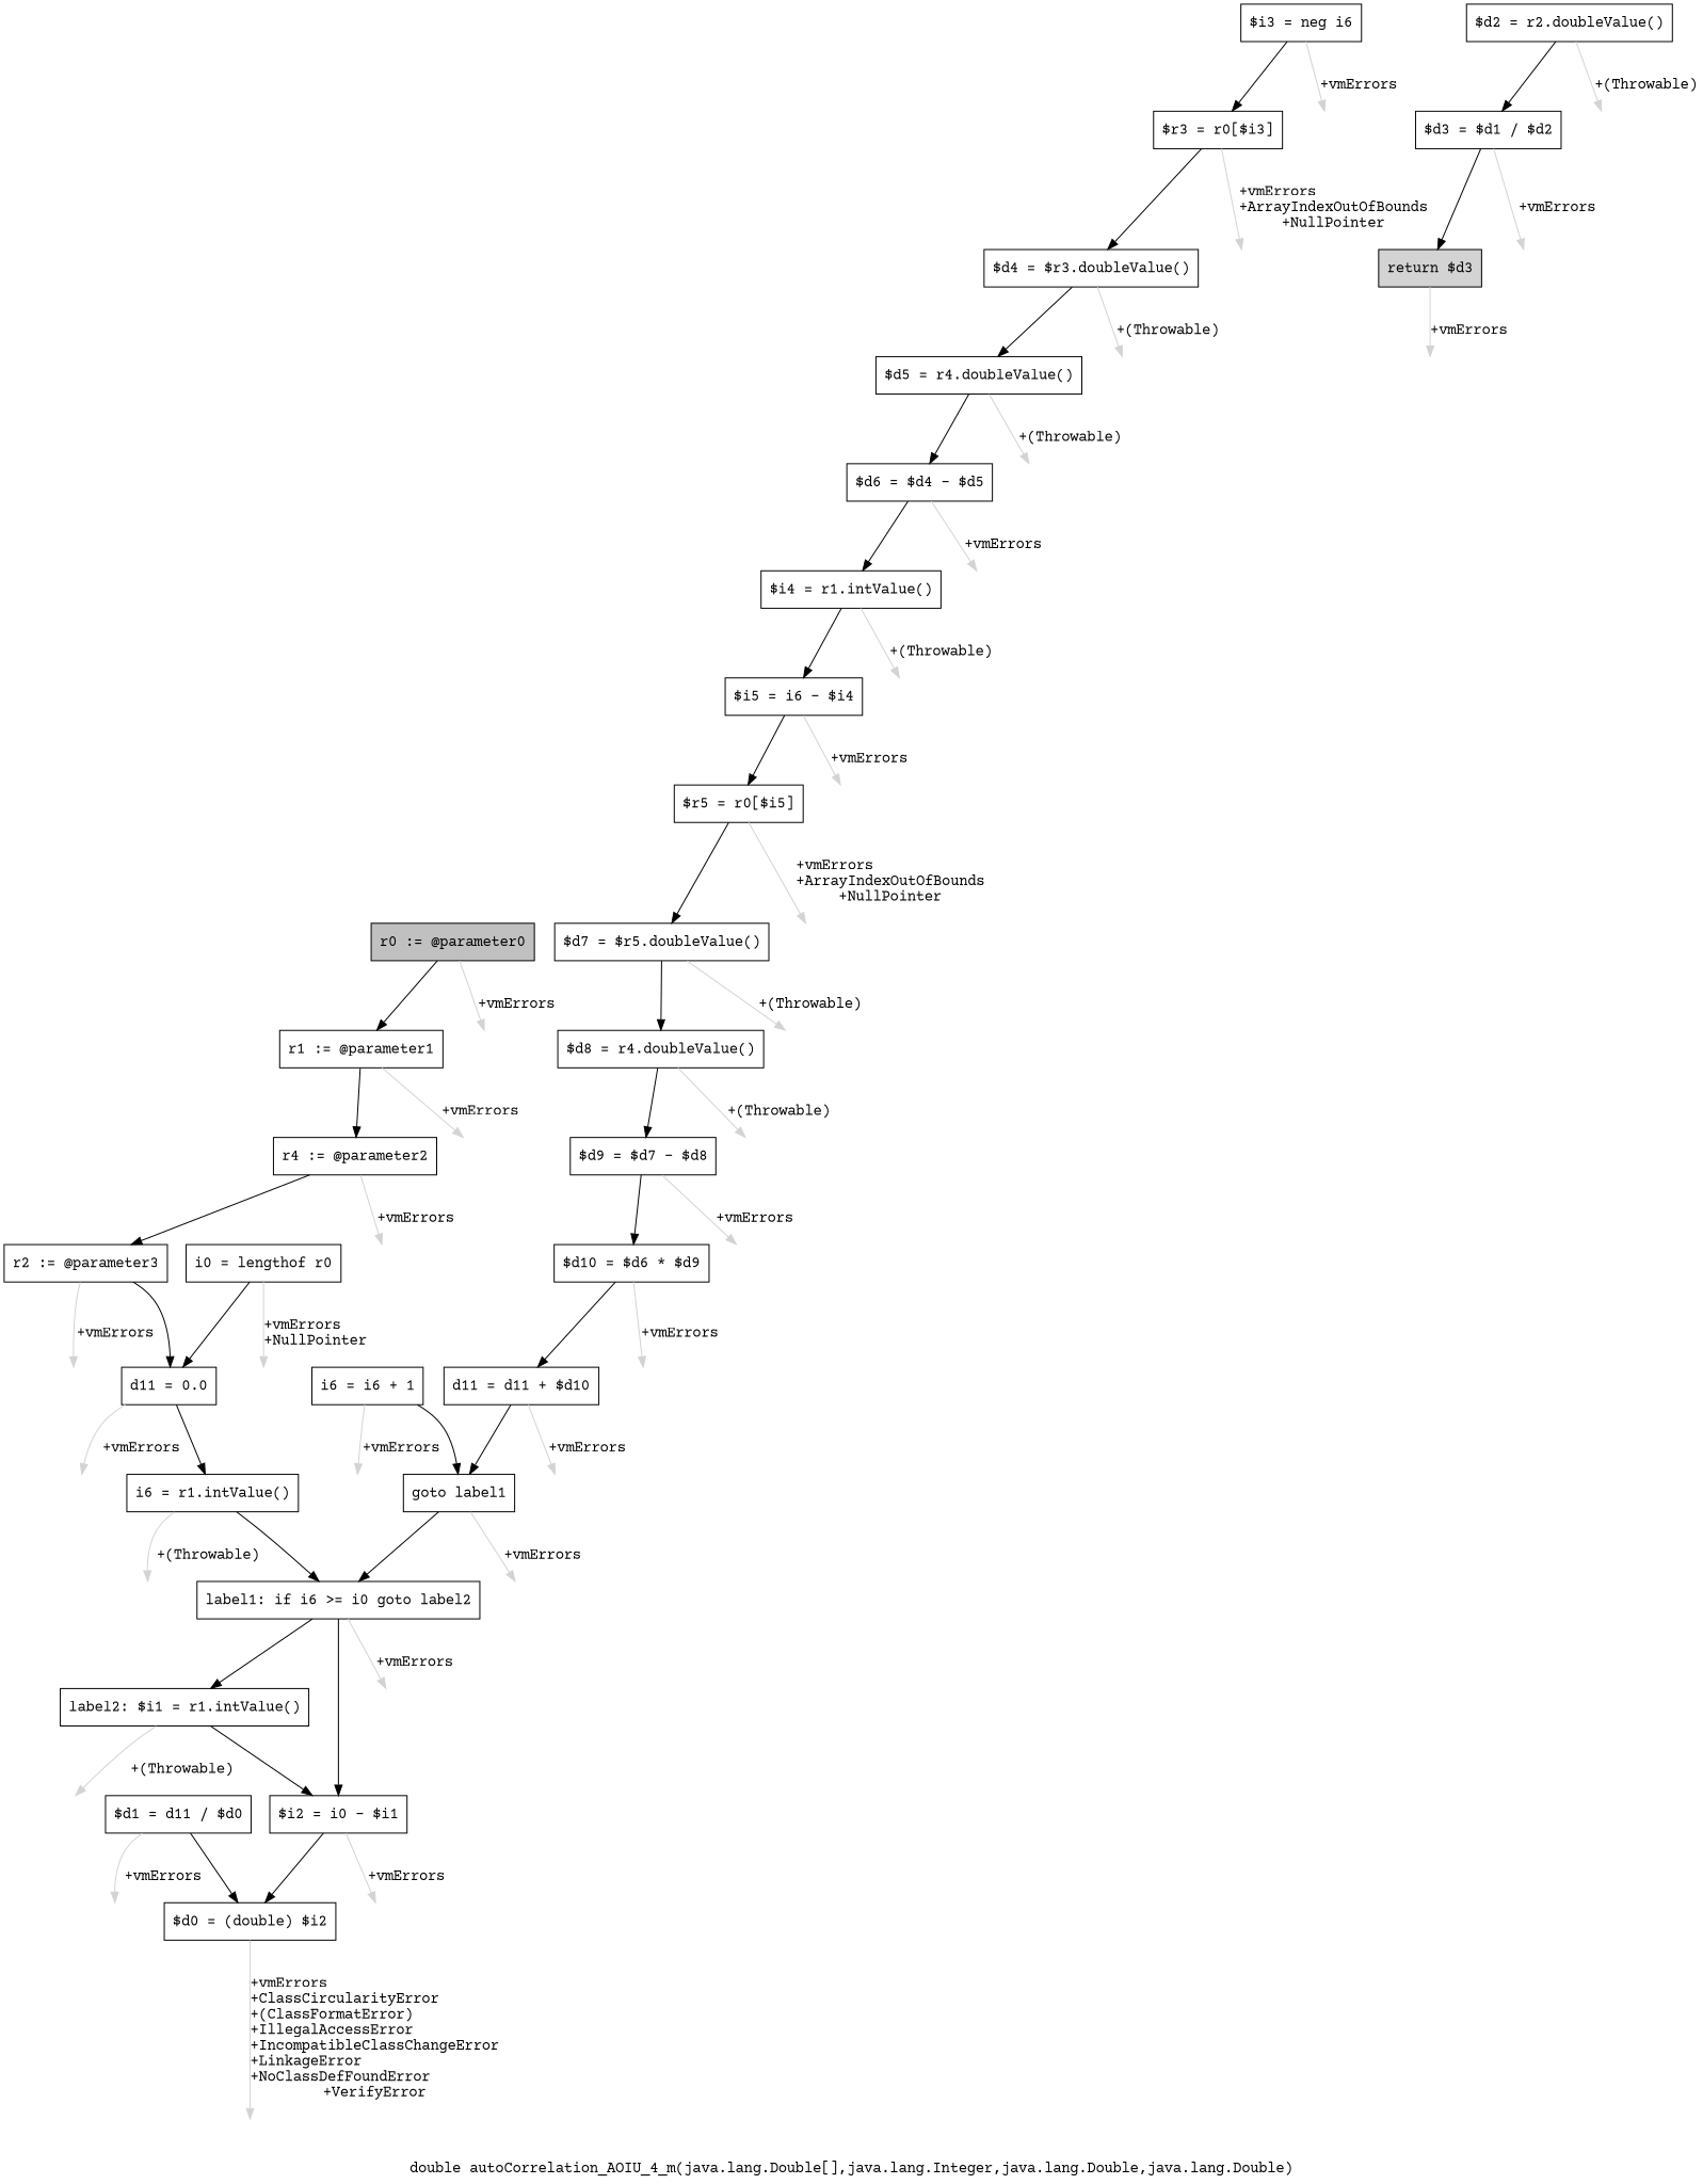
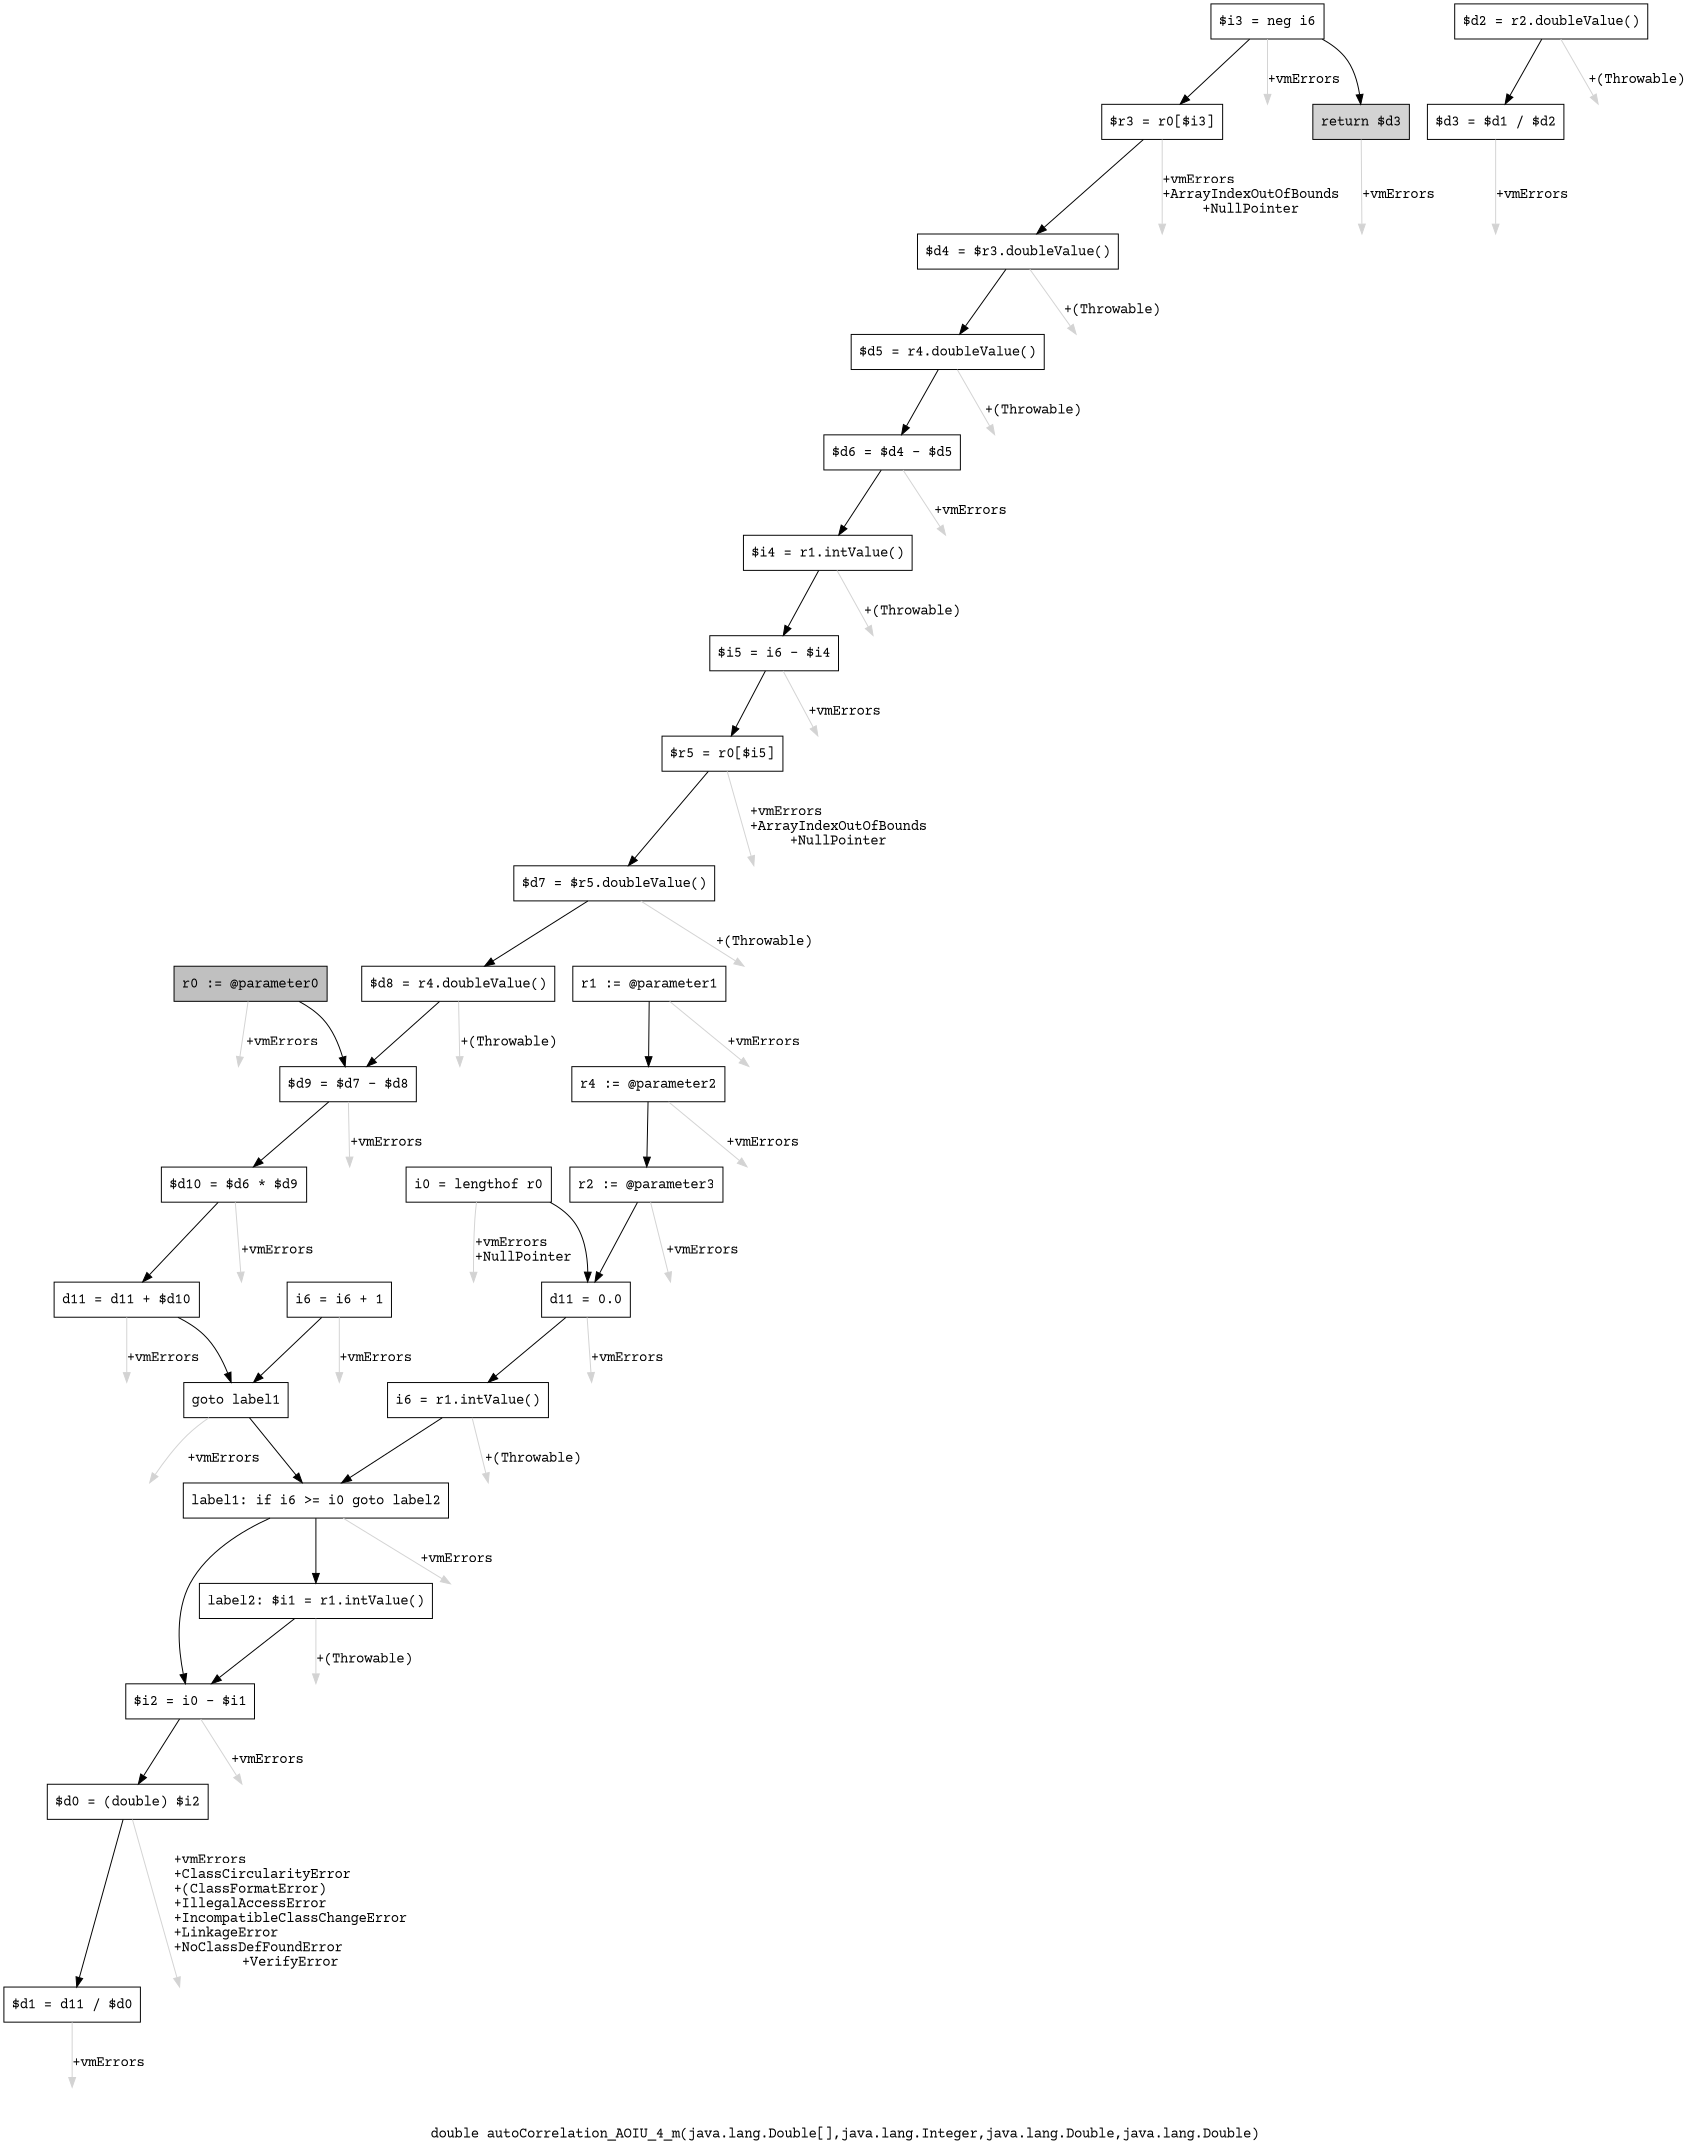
  digraph {
    fontname="Courier Prime"
    label="double autoCorrelation_AOIU_4_m(java.lang.Double[],java.lang.Integer,java.lang.Double,java.lang.Double)"
    node [fontname="Courier Prime" shape=box style=invis]
    edge [color=lightgray fontname="Courier Prime"]
    n1 [fillcolor=gray label="r0 := @parameter0" style=filled]
    n2 [label="r1 := @parameter1" style=""]
    n3 [label=Esc]
    n4 [label="r4 := @parameter2" style=""]
    n5 [label=Esc]
    n6 [label="r2 := @parameter3" style=""]
    n7 [label=Esc]
    n8 [label=Esc]
    n9 [label="d11 = 0.0" style=""]
    n10 [label="i0 = lengthof r0" style=""]
    n11 [label=Esc]
    n12 [label="i6 = r1.intValue()" style=""]
    n13 [label=Esc]
    n14 [label="label1: if i6 >= i0 goto label2" style=""]
    n15 [label=Esc]
    n16 [label="label2: $i1 = r1.intValue()" style=""]
    n17 [label=Esc]
    n18 [label="$i2 = i0 - $i1" style=""]
    n19 [label="$i3 = neg i6" style=""]
    n20 [label="$r3 = r0[$i3]" style=""]
    n21 [label=Esc]
    n22 [label=Esc]
    n23 [label="$d4 = $r3.doubleValue()" style=""]
    n24 [label=Esc]
    n25 [label="$d0 = (double) $i2" style=""]
    n26 [label=Esc]
    n27 [label="$d5 = r4.doubleValue()" style=""]
    n28 [label=Esc]
    n29 [label="$d6 = $d4 - $d5" style=""]
    n30 [label=Esc]
    n31 [label="$i4 = r1.intValue()" style=""]
    n32 [label=Esc]
    n33 [label="$i5 = i6 - $i4" style=""]
    n34 [label=Esc]
    n35 [label="$r5 = r0[$i5]" style=""]
    n36 [label=Esc]
    n37 [label="$d7 = $r5.doubleValue()" style=""]
    n38 [label=Esc]
    n39 [label="$d8 = r4.doubleValue()" style=""]
    n40 [label=Esc]
    n41 [label="$d9 = $d7 - $d8" style=""]
    n42 [label=Esc]
    n43 [label="$d10 = $d6 * $d9" style=""]
    n44 [label=Esc]
    n45 [label="d11 = d11 + $d10" style=""]
    n46 [label=Esc]
    n47 [label=Esc]
    n48 [label="goto label1" style=""]
    n49 [label="i6 = i6 + 1" style=""]
    n50 [label=Esc]
    n51 [label=Esc]
    n52 [label="$d1 = d11 / $d0" style=""]
    n53 [label=Esc]
    n54 [label=Esc]
    n55 [label="$d2 = r2.doubleValue()" style=""]
    n56 [label="$d3 = $d1 / $d2" style=""]
    n57 [label=Esc]
    n58 [fillcolor=lightgray label="return $d3" style=filled]
    n59 [label=Esc]
    n60 [label=Esc]
-   n1 -> n2 [color=black]
+   n1 -> n41 [color=black]
    n1 -> n3 [label="\l+vmErrors"]
    n2 -> n4 [color=black]
    n2 -> n5 [label="\l+vmErrors"]
    n4 -> n6 [color=black]
    n4 -> n7 [label="\l+vmErrors"]
    n6 -> n8 [label="\l+vmErrors"]
    n6 -> n9 [color=black]
    n9 -> n12 [color=black]
    n9 -> n13 [label="\l+vmErrors"]
    n10 -> n9 [color=black]
    n10 -> n11 [label="\l+vmErrors\l+NullPointer"]
    n12 -> n14 [color=black]
    n12 -> n15 [label="\l+(Throwable)"]
    n14 -> n16 [color=black]
    n14 -> n17 [label="\l+vmErrors"]
    n14 -> n18 [color=black]
    n16 -> n18 [color=black]
    n16 -> n22 [label="\l+(Throwable)"]
    n18 -> n25 [color=black]
    n18 -> n26 [label="\l+vmErrors"]
    n19 -> n20 [color=black]
    n19 -> n21 [label="\l+vmErrors"]
    n20 -> n23 [color=black]
    n20 -> n24 [label="\l+vmErrors\l+ArrayIndexOutOfBounds\l+NullPointer"]
    n23 -> n27 [color=black]
    n23 -> n28 [label="\l+(Throwable)"]
-   n52 -> n25 [color=black]
+   n25 -> n52 [color=black]
    n25 -> n53 [label="\l+vmErrors\l+ClassCircularityError\l+(ClassFormatError)\l+IllegalAccessError\l+IncompatibleClassChangeError\l+LinkageError\l+NoClassDefFoundError\l+VerifyError"]
    n27 -> n29 [color=black]
    n27 -> n30 [label="\l+(Throwable)"]
    n29 -> n31 [color=black]
    n29 -> n32 [label="\l+vmErrors"]
    n31 -> n33 [color=black]
    n31 -> n34 [label="\l+(Throwable)"]
    n33 -> n35 [color=black]
    n33 -> n36 [label="\l+vmErrors"]
    n35 -> n37 [color=black]
    n35 -> n38 [label="\l+vmErrors\l+ArrayIndexOutOfBounds\l+NullPointer"]
    n37 -> n39 [color=black]
    n37 -> n40 [label="\l+(Throwable)"]
    n39 -> n41 [color=black]
    n39 -> n42 [label="\l+(Throwable)"]
    n41 -> n43 [color=black]
    n41 -> n44 [label="\l+vmErrors"]
    n43 -> n45 [color=black]
    n43 -> n46 [label="\l+vmErrors"]
    n45 -> n47 [label="\l+vmErrors"]
    n45 -> n48 [color=black]
    n48 -> n14 [color=black]
    n48 -> n51 [label="\l+vmErrors"]
    n49 -> n48 [color=black]
    n49 -> n50 [label="\l+vmErrors"]
    n52 -> n54 [label="\l+vmErrors"]
    n55 -> n56 [color=black]
    n55 -> n57 [label="\l+(Throwable)"]
-   n56 -> n58 [color=black]
+   n19 -> n58 [color=black]
    n56 -> n59 [label="\l+vmErrors"]
    n58 -> n60 [label="\l+vmErrors"]
  }
